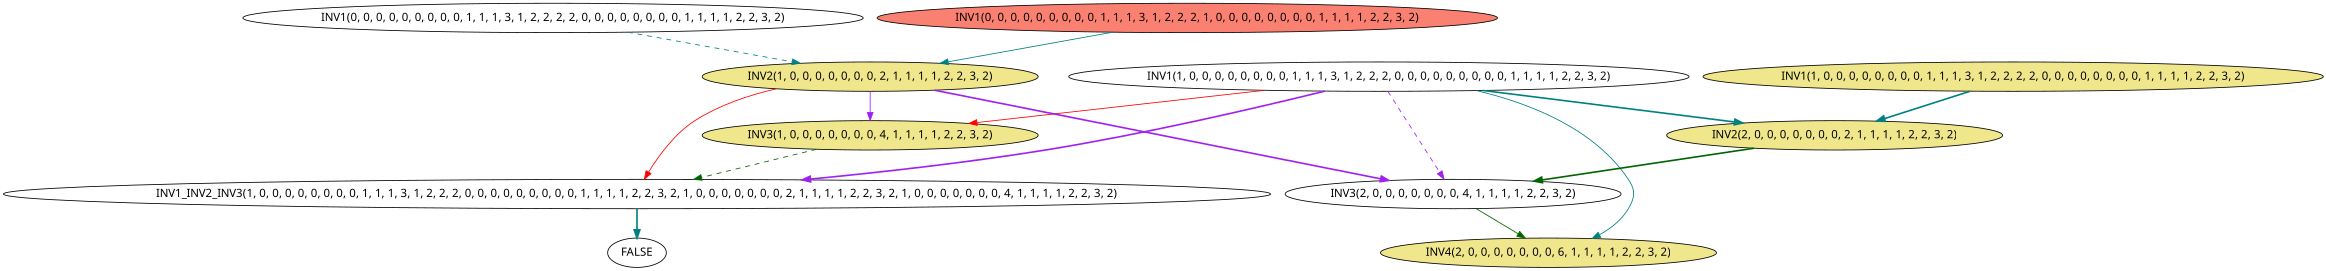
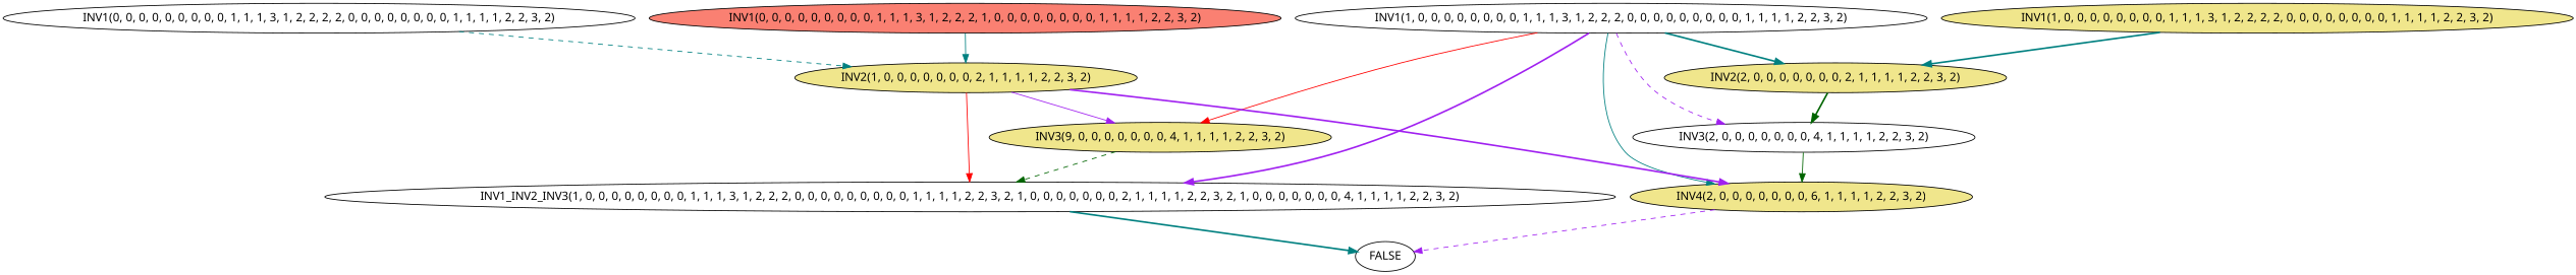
  digraph {
    fontname="Noto Sans"
    node [fillcolor=white fontname="Noto Sans" style=filled]
    edge [color=teal fontname="Noto Sans" style=bold]
    n1 [label=FALSE]
    n2 [fillcolor=khaki label="INV4(2, 0, 0, 0, 0, 0, 0, 0, 6, 1, 1, 1, 1, 2, 2, 3, 2)"]
    n3 [label="INV1_INV2_INV3(1, 0, 0, 0, 0, 0, 0, 0, 0, 1, 1, 1, 3, 1, 2, 2, 2, 0, 0, 0, 0, 0, 0, 0, 0, 0, 1, 1, 1, 1, 2, 2, 3, 2, 1, 0, 0, 0, 0, 0, 0, 0, 2, 1, 1, 1, 1, 2, 2, 3, 2, 1, 0, 0, 0, 0, 0, 0, 0, 4, 1, 1, 1, 1, 2, 2, 3, 2)"]
    n4 [label="INV1(1, 0, 0, 0, 0, 0, 0, 0, 0, 1, 1, 1, 3, 1, 2, 2, 2, 0, 0, 0, 0, 0, 0, 0, 0, 0, 1, 1, 1, 1, 2, 2, 3, 2)"]
-   n5 [fillcolor=khaki label="INV3(1, 0, 0, 0, 0, 0, 0, 0, 4, 1, 1, 1, 1, 2, 2, 3, 2)"]
+   n5 [fillcolor=khaki label="INV3(9, 0, 0, 0, 0, 0, 0, 0, 4, 1, 1, 1, 1, 2, 2, 3, 2)"]
    n6 [label="INV3(2, 0, 0, 0, 0, 0, 0, 0, 4, 1, 1, 1, 1, 2, 2, 3, 2)"]
    n7 [fillcolor=khaki label="INV2(2, 0, 0, 0, 0, 0, 0, 0, 2, 1, 1, 1, 1, 2, 2, 3, 2)"]
    n8 [fillcolor=khaki label="INV2(1, 0, 0, 0, 0, 0, 0, 0, 2, 1, 1, 1, 1, 2, 2, 3, 2)"]
    n9 [fillcolor=khaki label="INV1(1, 0, 0, 0, 0, 0, 0, 0, 0, 1, 1, 1, 3, 1, 2, 2, 2, 2, 0, 0, 0, 0, 0, 0, 0, 0, 1, 1, 1, 1, 2, 2, 3, 2)"]
    n10 [label="INV1(0, 0, 0, 0, 0, 0, 0, 0, 0, 1, 1, 1, 3, 1, 2, 2, 2, 2, 0, 0, 0, 0, 0, 0, 0, 0, 1, 1, 1, 1, 2, 2, 3, 2)"]
    n11 [fillcolor=salmon label="INV1(0, 0, 0, 0, 0, 0, 0, 0, 0, 1, 1, 1, 3, 1, 2, 2, 2, 1, 0, 0, 0, 0, 0, 0, 0, 0, 1, 1, 1, 1, 2, 2, 3, 2)"]
+   n2 -> n1 [color=purple style=dashed]
    n3 -> n1
    n4 -> n2 [style=solid]
    n4 -> n3 [color=purple]
    n4 -> n5 [color=red style=solid]
    n4 -> n6 [color=purple style=dashed]
    n4 -> n7
    n5 -> n3 [color=darkgreen style=dashed]
    n6 -> n2 [color=darkgreen style=solid]
    n7 -> n6 [color=darkgreen]
-   n8 -> n6 [color=purple]
+   n8 -> n2 [color=purple]
    n8 -> n3 [color=red style=solid]
    n8 -> n5 [color=purple style=solid]
    n9 -> n7
    n10 -> n8 [style=dashed]
    n11 -> n8 [style=solid]
  }
